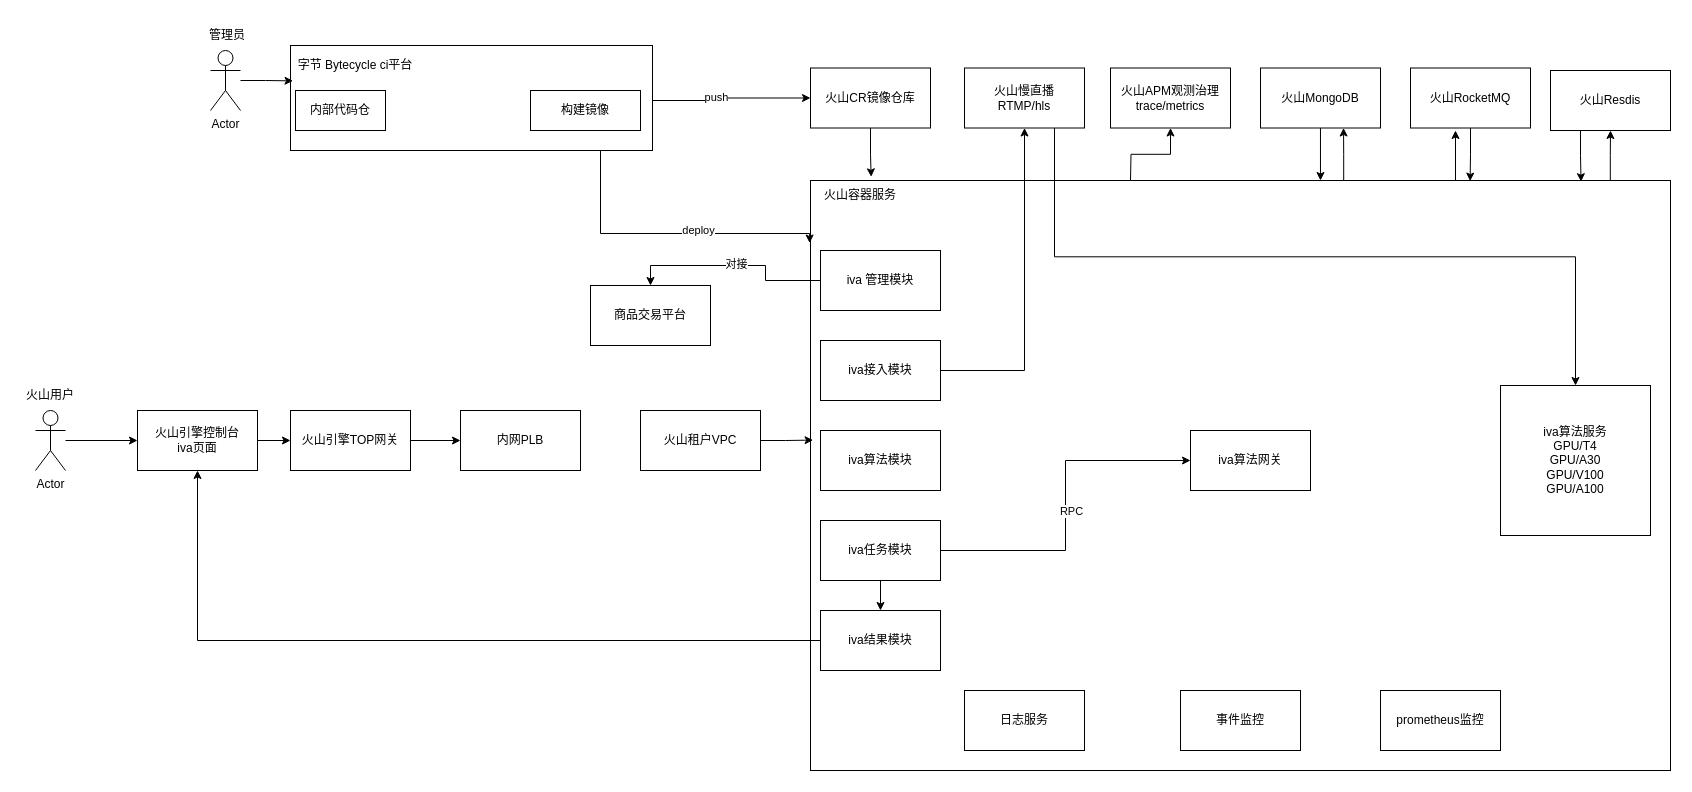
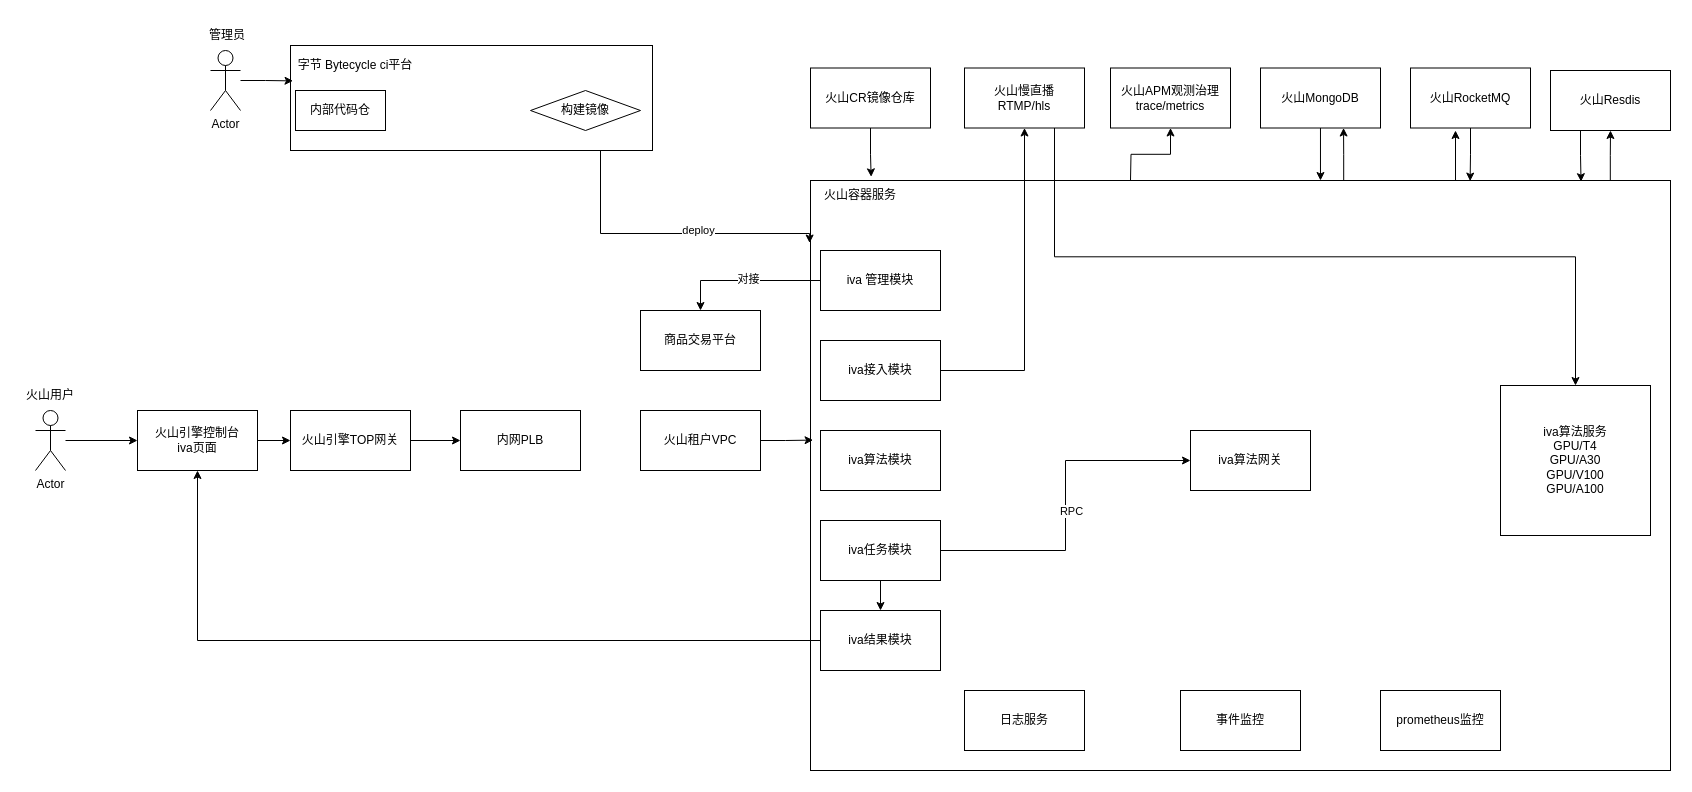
  <mxCell id="0" />
  <mxCell id="1" parent="0" />
  <mxCell id="2" style="edgeStyle=orthogonalEdgeStyle;rounded=0;orthogonalLoop=1;jettySize=auto;html=1;exitX=0.5;exitY=1;exitDx=0;exitDy=0;entryX=0.633;entryY=-0.122;entryDx=0;entryDy=0;entryPerimeter=0;" edge="1" parent="1" source="3" target="9"><mxGeometry relative="1" as="geometry" /></mxCell>
  <mxCell id="3" value="火山CR镜像仓库" style="rounded=0;whiteSpace=wrap;html=1;" vertex="1" parent="1"><mxGeometry x="810" y="67.5" width="120" height="60" as="geometry" /></mxCell>
  <mxCell id="4" style="edgeStyle=orthogonalEdgeStyle;rounded=0;orthogonalLoop=1;jettySize=auto;html=1;entryX=0.5;entryY=1;entryDx=0;entryDy=0;" edge="1" parent="1" target="36"><mxGeometry relative="1" as="geometry"><mxPoint x="1130" y="180" as="sourcePoint" /></mxGeometry></mxCell>
  <mxCell id="5" style="edgeStyle=orthogonalEdgeStyle;rounded=0;orthogonalLoop=1;jettySize=auto;html=1;entryX=0.692;entryY=1;entryDx=0;entryDy=0;entryPerimeter=0;exitX=0.62;exitY=0;exitDx=0;exitDy=0;exitPerimeter=0;" edge="1" parent="1" source="8" target="53"><mxGeometry relative="1" as="geometry"><mxPoint x="1350" y="190" as="sourcePoint" /></mxGeometry></mxCell>
  <mxCell id="6" style="edgeStyle=orthogonalEdgeStyle;rounded=0;orthogonalLoop=1;jettySize=auto;html=1;exitX=0.75;exitY=0;exitDx=0;exitDy=0;" edge="1" parent="1" source="8"><mxGeometry relative="1" as="geometry"><mxPoint x="1455" y="130" as="targetPoint" /></mxGeometry></mxCell>
  <mxCell id="7" style="edgeStyle=orthogonalEdgeStyle;rounded=0;orthogonalLoop=1;jettySize=auto;html=1;exitX=0.93;exitY=0.004;exitDx=0;exitDy=0;entryX=0.5;entryY=1;entryDx=0;entryDy=0;exitPerimeter=0;" edge="1" parent="1" source="8" target="57"><mxGeometry relative="1" as="geometry" /></mxCell>
  <mxCell id="8" value="" style="rounded=0;whiteSpace=wrap;html=1;" vertex="1" parent="1"><mxGeometry x="810" y="180" width="860" height="590" as="geometry" /></mxCell>
  <mxCell id="9" value="火山容器服务" style="text;html=1;strokeColor=none;fillColor=none;align=center;verticalAlign=middle;whiteSpace=wrap;rounded=0;" vertex="1" parent="1"><mxGeometry x="820" y="180" width="80" height="30" as="geometry" /></mxCell>
  <mxCell id="10" value="iva算法服务&lt;br&gt;GPU/T4&lt;br&gt;GPU/A30&lt;br&gt;GPU/V100&lt;br&gt;GPU/A100" style="whiteSpace=wrap;html=1;aspect=fixed;" vertex="1" parent="1"><mxGeometry x="1500" y="385" width="150" height="150" as="geometry" /></mxCell>
  <mxCell id="11" style="edgeStyle=orthogonalEdgeStyle;rounded=0;orthogonalLoop=1;jettySize=auto;html=1;exitX=0;exitY=0.5;exitDx=0;exitDy=0;entryX=0.5;entryY=0;entryDx=0;entryDy=0;" edge="1" parent="1" source="13" target="37"><mxGeometry relative="1" as="geometry" /></mxCell>
  <mxCell id="12" value="对接" style="edgeLabel;html=1;align=center;verticalAlign=middle;resizable=0;points=[];" vertex="1" connectable="0" parent="11"><mxGeometry x="-0.027" y="-2" relative="1" as="geometry"><mxPoint as="offset" /></mxGeometry></mxCell>
  <mxCell id="13" value="iva 管理模块" style="rounded=0;whiteSpace=wrap;html=1;" vertex="1" parent="1"><mxGeometry x="820" y="250" width="120" height="60" as="geometry" /></mxCell>
  <mxCell id="14" style="edgeStyle=orthogonalEdgeStyle;rounded=0;orthogonalLoop=1;jettySize=auto;html=1;exitX=1;exitY=0.5;exitDx=0;exitDy=0;" edge="1" parent="1" source="15" target="35"><mxGeometry relative="1" as="geometry" /></mxCell>
  <mxCell id="15" value="iva接入模块" style="rounded=0;whiteSpace=wrap;html=1;" vertex="1" parent="1"><mxGeometry x="820" y="340" width="120" height="60" as="geometry" /></mxCell>
  <mxCell id="16" value="iva算法模块" style="rounded=0;whiteSpace=wrap;html=1;" vertex="1" parent="1"><mxGeometry x="820" y="430" width="120" height="60" as="geometry" /></mxCell>
  <mxCell id="17" style="edgeStyle=orthogonalEdgeStyle;rounded=0;orthogonalLoop=1;jettySize=auto;html=1;exitX=0.5;exitY=1;exitDx=0;exitDy=0;" edge="1" parent="1" source="20" target="22"><mxGeometry relative="1" as="geometry" /></mxCell>
  <mxCell id="18" style="edgeStyle=orthogonalEdgeStyle;rounded=0;orthogonalLoop=1;jettySize=auto;html=1;exitX=1;exitY=0.5;exitDx=0;exitDy=0;entryX=0;entryY=0.5;entryDx=0;entryDy=0;" edge="1" parent="1" source="20" target="23"><mxGeometry relative="1" as="geometry" /></mxCell>
  <mxCell id="19" value="RPC" style="edgeLabel;html=1;align=center;verticalAlign=middle;resizable=0;points=[];" vertex="1" connectable="0" parent="18"><mxGeometry x="-0.03" y="-5" relative="1" as="geometry"><mxPoint as="offset" /></mxGeometry></mxCell>
  <mxCell id="20" value="iva任务模块" style="rounded=0;whiteSpace=wrap;html=1;" vertex="1" parent="1"><mxGeometry x="820" y="520" width="120" height="60" as="geometry" /></mxCell>
  <mxCell id="21" style="edgeStyle=orthogonalEdgeStyle;rounded=0;orthogonalLoop=1;jettySize=auto;html=1;exitX=0;exitY=0.5;exitDx=0;exitDy=0;entryX=0.5;entryY=1;entryDx=0;entryDy=0;" edge="1" parent="1" source="22" target="25"><mxGeometry relative="1" as="geometry" /></mxCell>
  <mxCell id="22" value="iva结果模块" style="rounded=0;whiteSpace=wrap;html=1;" vertex="1" parent="1"><mxGeometry x="820" y="610" width="120" height="60" as="geometry" /></mxCell>
  <mxCell id="23" value="iva算法网关" style="rounded=0;whiteSpace=wrap;html=1;" vertex="1" parent="1"><mxGeometry x="1190" y="430" width="120" height="60" as="geometry" /></mxCell>
  <mxCell id="24" style="edgeStyle=orthogonalEdgeStyle;rounded=0;orthogonalLoop=1;jettySize=auto;html=1;exitX=1;exitY=0.5;exitDx=0;exitDy=0;entryX=0;entryY=0.5;entryDx=0;entryDy=0;" edge="1" parent="1" source="25" target="27"><mxGeometry relative="1" as="geometry" /></mxCell>
  <mxCell id="25" value="火山引擎控制台&lt;br&gt;iva页面" style="rounded=0;whiteSpace=wrap;html=1;" vertex="1" parent="1"><mxGeometry x="137" y="410" width="120" height="60" as="geometry" /></mxCell>
  <mxCell id="26" style="edgeStyle=orthogonalEdgeStyle;rounded=0;orthogonalLoop=1;jettySize=auto;html=1;exitX=1;exitY=0.5;exitDx=0;exitDy=0;" edge="1" parent="1" source="27" target="28"><mxGeometry relative="1" as="geometry" /></mxCell>
  <mxCell id="27" value="火山引擎TOP网关" style="rounded=0;whiteSpace=wrap;html=1;" vertex="1" parent="1"><mxGeometry x="290" y="410" width="120" height="60" as="geometry" /></mxCell>
  <mxCell id="28" value="内网PLB" style="rounded=0;whiteSpace=wrap;html=1;" vertex="1" parent="1"><mxGeometry x="460" y="410" width="120" height="60" as="geometry" /></mxCell>
  <mxCell id="29" style="edgeStyle=orthogonalEdgeStyle;rounded=0;orthogonalLoop=1;jettySize=auto;html=1;exitX=1;exitY=0.5;exitDx=0;exitDy=0;entryX=0.003;entryY=0.44;entryDx=0;entryDy=0;entryPerimeter=0;" edge="1" parent="1" source="30" target="8"><mxGeometry relative="1" as="geometry" /></mxCell>
  <mxCell id="30" value="火山租户VPC" style="rounded=0;whiteSpace=wrap;html=1;" vertex="1" parent="1"><mxGeometry x="640" y="410" width="120" height="60" as="geometry" /></mxCell>
  <mxCell id="31" style="edgeStyle=orthogonalEdgeStyle;rounded=0;orthogonalLoop=1;jettySize=auto;html=1;entryX=0;entryY=0.5;entryDx=0;entryDy=0;" edge="1" parent="1" source="32" target="25"><mxGeometry relative="1" as="geometry"><mxPoint x="112" y="490" as="targetPoint" /></mxGeometry></mxCell>
  <mxCell id="32" value="Actor" style="shape=umlActor;verticalLabelPosition=bottom;verticalAlign=top;html=1;outlineConnect=0;" vertex="1" parent="1"><mxGeometry x="35" y="410" width="30" height="60" as="geometry" /></mxCell>
  <mxCell id="33" value="火山用户" style="text;html=1;strokeColor=none;fillColor=none;align=center;verticalAlign=middle;whiteSpace=wrap;rounded=0;" vertex="1" parent="1"><mxGeometry x="20" y="380" width="60" height="30" as="geometry" /></mxCell>
  <mxCell id="34" style="edgeStyle=orthogonalEdgeStyle;rounded=0;orthogonalLoop=1;jettySize=auto;html=1;exitX=0.75;exitY=1;exitDx=0;exitDy=0;" edge="1" parent="1" source="35" target="10"><mxGeometry relative="1" as="geometry" /></mxCell>
  <mxCell id="35" value="火山慢直播&lt;br&gt;RTMP/hls" style="rounded=0;whiteSpace=wrap;html=1;" vertex="1" parent="1"><mxGeometry x="964" y="67.5" width="120" height="60" as="geometry" /></mxCell>
  <mxCell id="36" value="火山APM观测治理&lt;br&gt;trace/metrics" style="rounded=0;whiteSpace=wrap;html=1;" vertex="1" parent="1"><mxGeometry x="1110" y="67.5" width="120" height="60" as="geometry" /></mxCell>
- <mxCell id="37" value="商品交易平台" style="rounded=0;whiteSpace=wrap;html=1;" vertex="1" parent="1"><mxGeometry x="590" y="285" width="120" height="60" as="geometry" /></mxCell>
- <mxCell id="38" style="edgeStyle=orthogonalEdgeStyle;rounded=0;orthogonalLoop=1;jettySize=auto;html=1;entryX=0;entryY=0.5;entryDx=0;entryDy=0;exitX=1;exitY=0.25;exitDx=0;exitDy=0;" edge="1" parent="1" source="48" target="3"><mxGeometry relative="1" as="geometry"><mxPoint x="650" y="100" as="sourcePoint" /></mxGeometry></mxCell>
- <mxCell id="39" value="push" style="edgeLabel;html=1;align=center;verticalAlign=middle;resizable=0;points=[];" vertex="1" connectable="0" parent="38"><mxGeometry x="-0.129" y="4" relative="1" as="geometry"><mxPoint as="offset" /></mxGeometry></mxCell>
+ <mxCell id="37" value="商品交易平台" style="rounded=0;whiteSpace=wrap;html=1;" vertex="1" parent="1"><mxGeometry x="640" y="310" width="120" height="60" as="geometry" /></mxCell>
  <mxCell id="40" style="edgeStyle=orthogonalEdgeStyle;rounded=0;orthogonalLoop=1;jettySize=auto;html=1;entryX=-0.001;entryY=0.106;entryDx=0;entryDy=0;entryPerimeter=0;exitX=0.5;exitY=1;exitDx=0;exitDy=0;" edge="1" parent="1" source="48" target="8"><mxGeometry relative="1" as="geometry"><Array as="points"><mxPoint x="600" y="130" /><mxPoint x="600" y="233" /><mxPoint x="809" y="233" /></Array></mxGeometry></mxCell>
  <mxCell id="41" value="deploy" style="edgeLabel;html=1;align=center;verticalAlign=middle;resizable=0;points=[];" vertex="1" connectable="0" parent="40"><mxGeometry x="0.278" y="4" relative="1" as="geometry"><mxPoint as="offset" /></mxGeometry></mxCell>
  <mxCell id="42" value="" style="rounded=0;whiteSpace=wrap;html=1;" vertex="1" parent="1"><mxGeometry x="290" y="45" width="362" height="105" as="geometry" /></mxCell>
  <mxCell id="43" value="字节 Bytecycle ci平台" style="text;html=1;strokeColor=none;fillColor=none;align=center;verticalAlign=middle;whiteSpace=wrap;rounded=0;" vertex="1" parent="1"><mxGeometry x="295" y="50" width="120" height="30" as="geometry" /></mxCell>
  <mxCell id="44" value="内部代码仓" style="rounded=0;whiteSpace=wrap;html=1;" vertex="1" parent="1"><mxGeometry x="295" y="90" width="90" height="40" as="geometry" /></mxCell>
  <mxCell id="45" style="edgeStyle=orthogonalEdgeStyle;rounded=0;orthogonalLoop=1;jettySize=auto;html=1;entryX=0.007;entryY=0.337;entryDx=0;entryDy=0;entryPerimeter=0;" edge="1" parent="1" source="46" target="42"><mxGeometry relative="1" as="geometry" /></mxCell>
  <mxCell id="46" value="Actor" style="shape=umlActor;verticalLabelPosition=bottom;verticalAlign=top;html=1;outlineConnect=0;" vertex="1" parent="1"><mxGeometry x="210" y="50" width="30" height="60" as="geometry" /></mxCell>
  <mxCell id="47" value="管理员" style="text;html=1;strokeColor=none;fillColor=none;align=center;verticalAlign=middle;whiteSpace=wrap;rounded=0;" vertex="1" parent="1"><mxGeometry x="197" y="20" width="60" height="30" as="geometry" /></mxCell>
- <mxCell id="48" value="构建镜像" style="rounded=0;whiteSpace=wrap;html=1;" vertex="1" parent="1"><mxGeometry x="530" y="90" width="110" height="40" as="geometry" /></mxCell>
+ <mxCell id="48" value="构建镜像" style="rhombus;whiteSpace=wrap;html=1;" vertex="1" parent="1"><mxGeometry x="530" y="90" width="110" height="40" as="geometry" /></mxCell>
  <mxCell id="49" value="日志服务" style="rounded=0;whiteSpace=wrap;html=1;" vertex="1" parent="1"><mxGeometry x="964" y="690" width="120" height="60" as="geometry" /></mxCell>
  <mxCell id="50" value="事件监控" style="rounded=0;whiteSpace=wrap;html=1;" vertex="1" parent="1"><mxGeometry x="1180" y="690" width="120" height="60" as="geometry" /></mxCell>
  <mxCell id="51" value="prometheus监控" style="rounded=0;whiteSpace=wrap;html=1;" vertex="1" parent="1"><mxGeometry x="1380" y="690" width="120" height="60" as="geometry" /></mxCell>
  <mxCell id="52" style="edgeStyle=orthogonalEdgeStyle;rounded=0;orthogonalLoop=1;jettySize=auto;html=1;entryX=0.593;entryY=0;entryDx=0;entryDy=0;entryPerimeter=0;" edge="1" parent="1" source="53" target="8"><mxGeometry relative="1" as="geometry"><mxPoint x="1260" y="180" as="targetPoint" /></mxGeometry></mxCell>
  <mxCell id="53" value="火山MongoDB" style="rounded=0;whiteSpace=wrap;html=1;" vertex="1" parent="1"><mxGeometry x="1260" y="67.5" width="120" height="60" as="geometry" /></mxCell>
  <mxCell id="54" style="edgeStyle=orthogonalEdgeStyle;rounded=0;orthogonalLoop=1;jettySize=auto;html=1;entryX=0.767;entryY=0.001;entryDx=0;entryDy=0;entryPerimeter=0;" edge="1" parent="1" source="55" target="8"><mxGeometry relative="1" as="geometry" /></mxCell>
  <mxCell id="55" value="火山RocketMQ" style="rounded=0;whiteSpace=wrap;html=1;" vertex="1" parent="1"><mxGeometry x="1410" y="67.5" width="120" height="60" as="geometry" /></mxCell>
  <mxCell id="56" style="edgeStyle=orthogonalEdgeStyle;rounded=0;orthogonalLoop=1;jettySize=auto;html=1;exitX=0.25;exitY=1;exitDx=0;exitDy=0;entryX=0.896;entryY=0.002;entryDx=0;entryDy=0;entryPerimeter=0;" edge="1" parent="1" source="57" target="8"><mxGeometry relative="1" as="geometry" /></mxCell>
  <mxCell id="57" value="火山Resdis" style="rounded=0;whiteSpace=wrap;html=1;" vertex="1" parent="1"><mxGeometry x="1550" y="70" width="120" height="60" as="geometry" /></mxCell>
